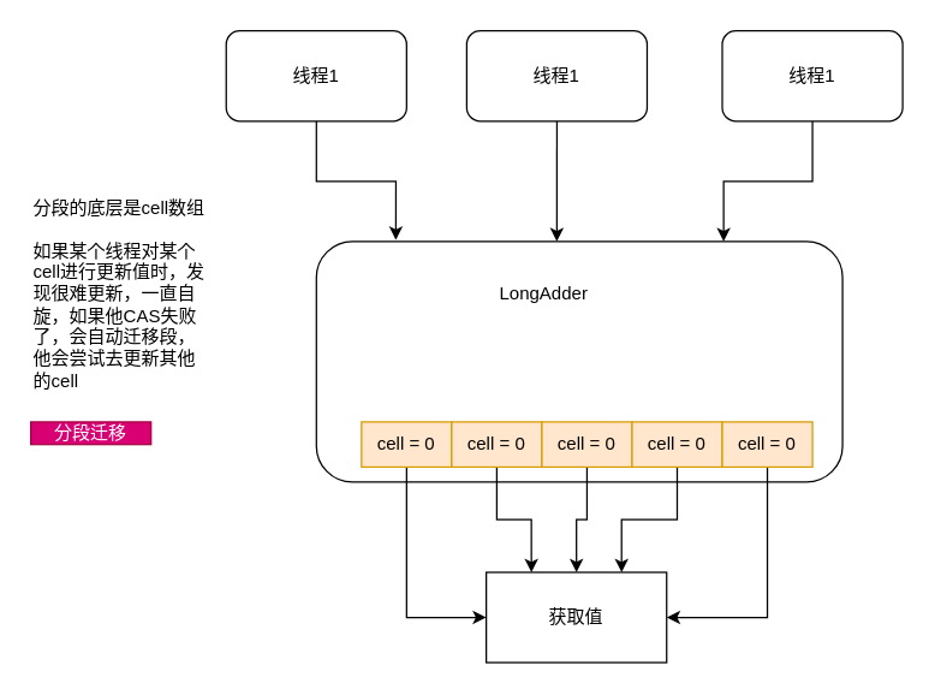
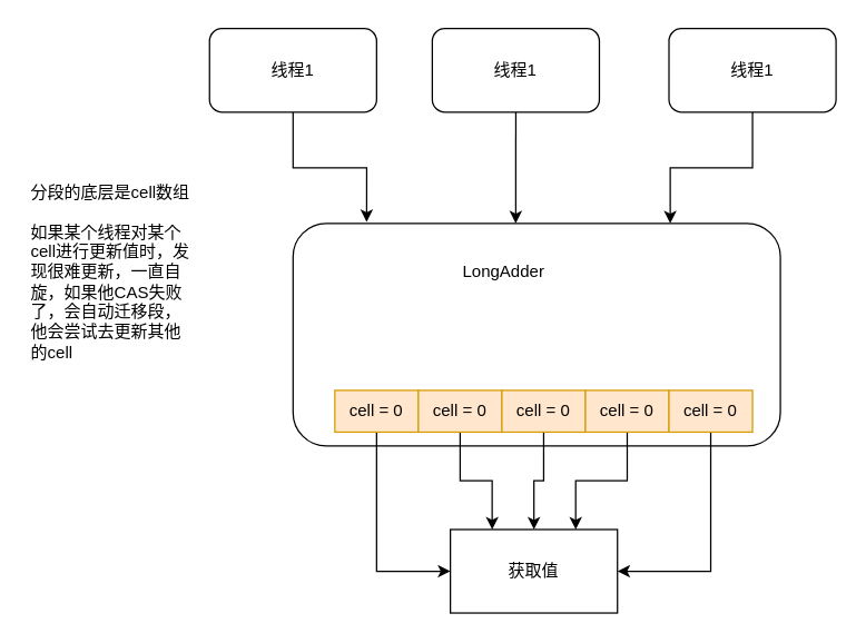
  <mxCell id="0" />
  <mxCell id="1" parent="0" />
  <mxCell id="2" value="" style="rounded=1;whiteSpace=wrap;html=1;" vertex="1" parent="1"><mxGeometry x="210" y="160" width="350" height="160" as="geometry" /></mxCell>
  <mxCell id="3" value="LongAdder" style="text;html=1;strokeColor=none;fillColor=none;align=center;verticalAlign=middle;whiteSpace=wrap;rounded=0;" vertex="1" parent="1"><mxGeometry x="318" y="180" width="87" height="30" as="geometry" /></mxCell>
  <mxCell id="4" style="edgeStyle=orthogonalEdgeStyle;rounded=0;orthogonalLoop=1;jettySize=auto;html=1;exitX=0.5;exitY=1;exitDx=0;exitDy=0;entryX=0;entryY=0.5;entryDx=0;entryDy=0;" edge="1" parent="1" source="5" target="14"><mxGeometry relative="1" as="geometry" /></mxCell>
  <mxCell id="5" value="cell = 0" style="rounded=0;whiteSpace=wrap;html=1;fillColor=#ffe6cc;strokeColor=#d79b00;" vertex="1" parent="1"><mxGeometry x="240" y="280" width="60" height="30" as="geometry" /></mxCell>
  <mxCell id="6" style="edgeStyle=orthogonalEdgeStyle;rounded=0;orthogonalLoop=1;jettySize=auto;html=1;exitX=0.5;exitY=1;exitDx=0;exitDy=0;entryX=0.25;entryY=0;entryDx=0;entryDy=0;" edge="1" parent="1" source="7" target="14"><mxGeometry relative="1" as="geometry" /></mxCell>
  <mxCell id="7" value="cell = 0" style="rounded=0;whiteSpace=wrap;html=1;fillColor=#ffe6cc;strokeColor=#d79b00;" vertex="1" parent="1"><mxGeometry x="300" y="280" width="60" height="30" as="geometry" /></mxCell>
  <mxCell id="8" style="edgeStyle=orthogonalEdgeStyle;rounded=0;orthogonalLoop=1;jettySize=auto;html=1;exitX=0.5;exitY=1;exitDx=0;exitDy=0;entryX=0.5;entryY=0;entryDx=0;entryDy=0;" edge="1" parent="1" source="9" target="14"><mxGeometry relative="1" as="geometry" /></mxCell>
  <mxCell id="9" value="cell = 0" style="rounded=0;whiteSpace=wrap;html=1;fillColor=#ffe6cc;strokeColor=#d79b00;" vertex="1" parent="1"><mxGeometry x="360" y="280" width="60" height="30" as="geometry" /></mxCell>
  <mxCell id="10" style="edgeStyle=orthogonalEdgeStyle;rounded=0;orthogonalLoop=1;jettySize=auto;html=1;exitX=0.5;exitY=1;exitDx=0;exitDy=0;entryX=0.75;entryY=0;entryDx=0;entryDy=0;" edge="1" parent="1" source="11" target="14"><mxGeometry relative="1" as="geometry" /></mxCell>
  <mxCell id="11" value="cell = 0" style="rounded=0;whiteSpace=wrap;html=1;fillColor=#ffe6cc;strokeColor=#d79b00;" vertex="1" parent="1"><mxGeometry x="420" y="280" width="60" height="30" as="geometry" /></mxCell>
  <mxCell id="12" style="edgeStyle=orthogonalEdgeStyle;rounded=0;orthogonalLoop=1;jettySize=auto;html=1;exitX=0.5;exitY=1;exitDx=0;exitDy=0;entryX=1;entryY=0.5;entryDx=0;entryDy=0;" edge="1" parent="1" source="13" target="14"><mxGeometry relative="1" as="geometry" /></mxCell>
  <mxCell id="13" value="cell = 0" style="rounded=0;whiteSpace=wrap;html=1;fillColor=#ffe6cc;strokeColor=#d79b00;" vertex="1" parent="1"><mxGeometry x="480" y="280" width="60" height="30" as="geometry" /></mxCell>
  <mxCell id="14" value="获取值" style="rounded=0;whiteSpace=wrap;html=1;" vertex="1" parent="1"><mxGeometry x="323" y="380" width="120" height="60" as="geometry" /></mxCell>
  <mxCell id="15" style="edgeStyle=orthogonalEdgeStyle;rounded=0;orthogonalLoop=1;jettySize=auto;html=1;exitX=0.5;exitY=1;exitDx=0;exitDy=0;entryX=0.151;entryY=-0.006;entryDx=0;entryDy=0;entryPerimeter=0;" edge="1" parent="1" source="16" target="2"><mxGeometry relative="1" as="geometry" /></mxCell>
  <mxCell id="16" value="线程1" style="rounded=1;whiteSpace=wrap;html=1;" vertex="1" parent="1"><mxGeometry x="150" y="20" width="120" height="60" as="geometry" /></mxCell>
  <mxCell id="17" style="edgeStyle=orthogonalEdgeStyle;rounded=0;orthogonalLoop=1;jettySize=auto;html=1;exitX=0.5;exitY=1;exitDx=0;exitDy=0;entryX=0.457;entryY=0;entryDx=0;entryDy=0;entryPerimeter=0;" edge="1" parent="1" source="18" target="2"><mxGeometry relative="1" as="geometry" /></mxCell>
  <mxCell id="18" value="线程1" style="rounded=1;whiteSpace=wrap;html=1;" vertex="1" parent="1"><mxGeometry x="310" y="20" width="120" height="60" as="geometry" /></mxCell>
  <mxCell id="19" style="edgeStyle=orthogonalEdgeStyle;rounded=0;orthogonalLoop=1;jettySize=auto;html=1;exitX=0.5;exitY=1;exitDx=0;exitDy=0;entryX=0.774;entryY=0;entryDx=0;entryDy=0;entryPerimeter=0;" edge="1" parent="1" source="20" target="2"><mxGeometry relative="1" as="geometry" /></mxCell>
  <mxCell id="20" value="线程1" style="rounded=1;whiteSpace=wrap;html=1;" vertex="1" parent="1"><mxGeometry x="480" y="20" width="120" height="60" as="geometry" /></mxCell>
  <mxCell id="21" value="分段的底层是cell数组&lt;br&gt;&lt;br&gt;如果某个线程对某个cell进行更新值时，发现很难更新，一直自旋，如果他CAS失败了，会自动迁移段，他会尝试去更新其他的cell" style="text;html=1;strokeColor=none;fillColor=none;align=left;verticalAlign=middle;whiteSpace=wrap;rounded=0;" vertex="1" parent="1"><mxGeometry x="20" y="180" width="120" height="30" as="geometry" /></mxCell>
- <mxCell id="22" value="分段迁移" style="text;html=1;strokeColor=#A50040;fillColor=#d80073;align=center;verticalAlign=middle;whiteSpace=wrap;rounded=0;fontColor=#ffffff;" vertex="1" parent="1"><mxGeometry x="20" y="280" width="80" height="15" as="geometry" /></mxCell>
